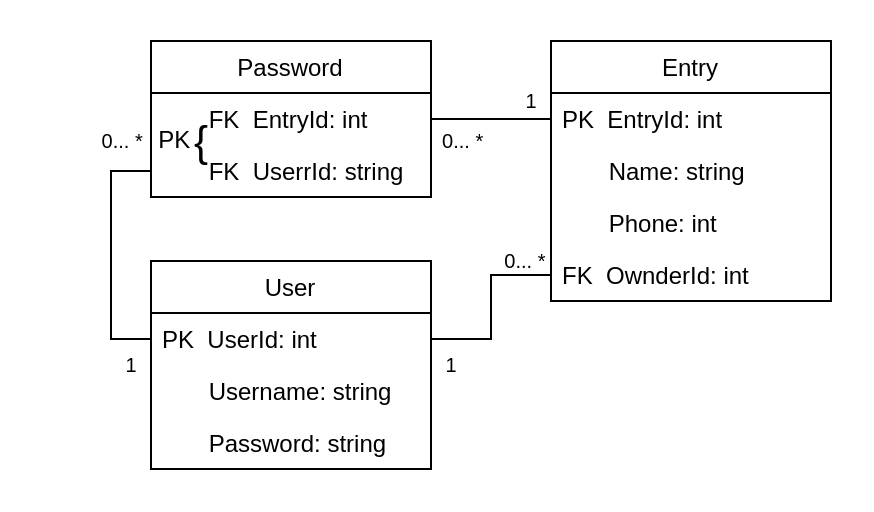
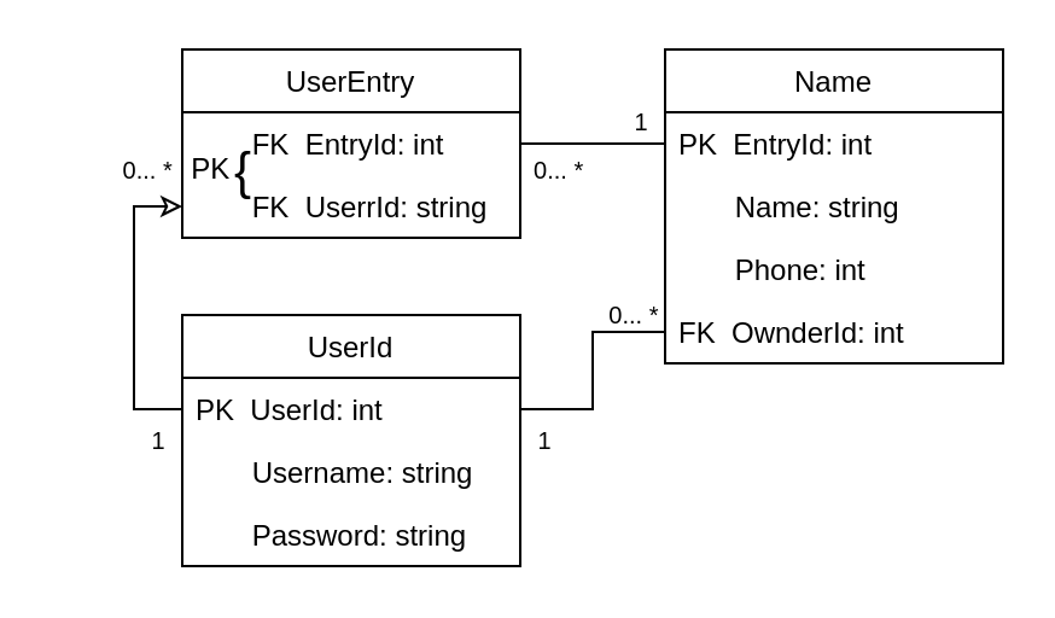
  <mxCell id="0" />
  <mxCell id="1" parent="0" />
- <mxCell id="2" value="Password" style="swimlane;fontStyle=0;childLayout=stackLayout;horizontal=1;startSize=26;fillColor=none;horizontalStack=0;resizeParent=1;resizeParentMax=0;resizeLast=0;collapsible=1;marginBottom=0;" parent="1" vertex="1"><mxGeometry x="75" y="20" width="140" height="78" as="geometry" /></mxCell>
+ <mxCell id="2" value="UserEntry" style="swimlane;fontStyle=0;childLayout=stackLayout;horizontal=1;startSize=26;fillColor=none;horizontalStack=0;resizeParent=1;resizeParentMax=0;resizeLast=0;collapsible=1;marginBottom=0;" parent="1" vertex="1"><mxGeometry x="75" y="20" width="140" height="78" as="geometry" /></mxCell>
  <mxCell id="3" value="       FK  EntryId: int" style="text;strokeColor=none;fillColor=none;align=left;verticalAlign=top;spacingLeft=4;spacingRight=4;overflow=hidden;rotatable=0;points=[[0,0.5],[1,0.5]];portConstraint=eastwest;" parent="2" vertex="1"><mxGeometry y="26" width="140" height="26" as="geometry" /></mxCell>
  <mxCell id="4" value="       FK  UserrId: string" style="text;strokeColor=none;fillColor=none;align=left;verticalAlign=top;spacingLeft=4;spacingRight=4;overflow=hidden;rotatable=0;points=[[0,0.5],[1,0.5]];portConstraint=eastwest;" parent="2" vertex="1"><mxGeometry y="52" width="140" height="26" as="geometry" /></mxCell>
  <mxCell id="5" value="&lt;font style=&quot;font-size: 21px&quot;&gt;&amp;nbsp; &amp;nbsp; &amp;nbsp; &amp;nbsp; &amp;nbsp; &amp;nbsp; {&lt;/font&gt;" style="text;html=1;align=center;verticalAlign=middle;resizable=0;points=[];autosize=1;strokeColor=none;" parent="1" vertex="1"><mxGeometry x="20" y="60" width="90" height="20" as="geometry" /></mxCell>
- <mxCell id="6" value="User" style="swimlane;fontStyle=0;childLayout=stackLayout;horizontal=1;startSize=26;fillColor=none;horizontalStack=0;resizeParent=1;resizeParentMax=0;resizeLast=0;collapsible=1;marginBottom=0;" parent="1" vertex="1"><mxGeometry x="75" y="130" width="140" height="104" as="geometry" /></mxCell>
+ <mxCell id="6" value="UserId" style="swimlane;fontStyle=0;childLayout=stackLayout;horizontal=1;startSize=26;fillColor=none;horizontalStack=0;resizeParent=1;resizeParentMax=0;resizeLast=0;collapsible=1;marginBottom=0;" parent="1" vertex="1"><mxGeometry x="75" y="130" width="140" height="104" as="geometry" /></mxCell>
  <mxCell id="7" value="PK  UserId: int" style="text;strokeColor=none;fillColor=none;align=left;verticalAlign=top;spacingLeft=4;spacingRight=4;overflow=hidden;rotatable=0;points=[[0,0.5],[1,0.5]];portConstraint=eastwest;" parent="6" vertex="1"><mxGeometry y="26" width="140" height="26" as="geometry" /></mxCell>
  <mxCell id="8" value="       Username: string" style="text;strokeColor=none;fillColor=none;align=left;verticalAlign=top;spacingLeft=4;spacingRight=4;overflow=hidden;rotatable=0;points=[[0,0.5],[1,0.5]];portConstraint=eastwest;" parent="6" vertex="1"><mxGeometry y="52" width="140" height="26" as="geometry" /></mxCell>
  <mxCell id="9" value="       Password: string" style="text;strokeColor=none;fillColor=none;align=left;verticalAlign=top;spacingLeft=4;spacingRight=4;overflow=hidden;rotatable=0;points=[[0,0.5],[1,0.5]];portConstraint=eastwest;" parent="6" vertex="1"><mxGeometry y="78" width="140" height="26" as="geometry" /></mxCell>
- <mxCell id="10" value="Entry" style="swimlane;fontStyle=0;childLayout=stackLayout;horizontal=1;startSize=26;fillColor=none;horizontalStack=0;resizeParent=1;resizeParentMax=0;resizeLast=0;collapsible=1;marginBottom=0;" parent="1" vertex="1"><mxGeometry x="275" y="20" width="140" height="130" as="geometry" /></mxCell>
+ <mxCell id="10" value="Name" style="swimlane;fontStyle=0;childLayout=stackLayout;horizontal=1;startSize=26;fillColor=none;horizontalStack=0;resizeParent=1;resizeParentMax=0;resizeLast=0;collapsible=1;marginBottom=0;" parent="1" vertex="1"><mxGeometry x="275" y="20" width="140" height="130" as="geometry" /></mxCell>
  <mxCell id="11" value="PK  EntryId: int" style="text;strokeColor=none;fillColor=none;align=left;verticalAlign=top;spacingLeft=4;spacingRight=4;overflow=hidden;rotatable=0;points=[[0,0.5],[1,0.5]];portConstraint=eastwest;" parent="10" vertex="1"><mxGeometry y="26" width="140" height="26" as="geometry" /></mxCell>
  <mxCell id="12" value="       Name: string" style="text;strokeColor=none;fillColor=none;align=left;verticalAlign=top;spacingLeft=4;spacingRight=4;overflow=hidden;rotatable=0;points=[[0,0.5],[1,0.5]];portConstraint=eastwest;" parent="10" vertex="1"><mxGeometry y="52" width="140" height="26" as="geometry" /></mxCell>
  <mxCell id="13" value="       Phone: int" style="text;strokeColor=none;fillColor=none;align=left;verticalAlign=top;spacingLeft=4;spacingRight=4;overflow=hidden;rotatable=0;points=[[0,0.5],[1,0.5]];portConstraint=eastwest;" parent="10" vertex="1"><mxGeometry y="78" width="140" height="26" as="geometry" /></mxCell>
  <mxCell id="14" value="FK  OwnderId: int" style="text;strokeColor=none;fillColor=none;align=left;verticalAlign=top;spacingLeft=4;spacingRight=4;overflow=hidden;rotatable=0;points=[[0,0.5],[1,0.5]];portConstraint=eastwest;" parent="10" vertex="1"><mxGeometry y="104" width="140" height="26" as="geometry" /></mxCell>
  <mxCell id="15" value="&amp;nbsp; &amp;nbsp; &amp;nbsp; &amp;nbsp; &amp;nbsp; &amp;nbsp; &amp;nbsp; PK&amp;nbsp;" style="text;html=1;align=center;verticalAlign=middle;resizable=0;points=[];autosize=1;strokeColor=none;" parent="1" vertex="1"><mxGeometry x="25" y="60" width="80" height="20" as="geometry" /></mxCell>
- <mxCell id="16" style="edgeStyle=orthogonalEdgeStyle;rounded=0;orthogonalLoop=1;jettySize=auto;html=1;exitX=0;exitY=0.5;exitDx=0;exitDy=0;entryX=0;entryY=0.5;entryDx=0;entryDy=0;endArrow=none;endFill=0;" parent="1" source="7" target="4" edge="1"><mxGeometry relative="1" as="geometry" /></mxCell>
+ <mxCell id="16" style="edgeStyle=orthogonalEdgeStyle;rounded=0;orthogonalLoop=1;jettySize=auto;html=1;exitX=0;exitY=0.5;exitDx=0;exitDy=0;entryX=0;entryY=0.5;entryDx=0;entryDy=0;endArrow=classic;endFill=0;" parent="1" source="7" target="4" edge="1"><mxGeometry relative="1" as="geometry" /></mxCell>
  <mxCell id="17" style="edgeStyle=orthogonalEdgeStyle;rounded=0;orthogonalLoop=1;jettySize=auto;html=1;exitX=1;exitY=0.5;exitDx=0;exitDy=0;entryX=0;entryY=0.5;entryDx=0;entryDy=0;endArrow=none;endFill=0;" parent="1" source="7" target="14" edge="1"><mxGeometry relative="1" as="geometry" /></mxCell>
  <mxCell id="18" style="edgeStyle=orthogonalEdgeStyle;rounded=0;orthogonalLoop=1;jettySize=auto;html=1;exitX=1;exitY=0.5;exitDx=0;exitDy=0;entryX=0;entryY=0.5;entryDx=0;entryDy=0;endArrow=none;endFill=0;" parent="1" source="3" target="11" edge="1"><mxGeometry relative="1" as="geometry" /></mxCell>
  <mxCell id="19" value="1" style="text;html=1;align=center;verticalAlign=middle;resizable=0;points=[];autosize=1;strokeColor=none;fontSize=10;" parent="1" vertex="1"><mxGeometry x="255" y="40" width="20" height="20" as="geometry" /></mxCell>
  <mxCell id="20" value="0... *&amp;nbsp; &amp;nbsp;" style="text;html=1;align=center;verticalAlign=middle;resizable=0;points=[];autosize=1;strokeColor=none;fontSize=10;" parent="1" vertex="1"><mxGeometry x="215" y="60" width="40" height="20" as="geometry" /></mxCell>
  <mxCell id="21" value="1" style="text;html=1;align=center;verticalAlign=middle;resizable=0;points=[];autosize=1;strokeColor=none;fontSize=10;" parent="1" vertex="1"><mxGeometry x="55" y="172" width="20" height="20" as="geometry" /></mxCell>
  <mxCell id="22" value="&amp;nbsp; &amp;nbsp; 0... *" style="text;html=1;align=center;verticalAlign=middle;resizable=0;points=[];autosize=1;strokeColor=none;fontSize=10;" parent="1" vertex="1"><mxGeometry x="30" y="60" width="50" height="20" as="geometry" /></mxCell>
  <mxCell id="23" value="1" style="text;html=1;align=center;verticalAlign=middle;resizable=0;points=[];autosize=1;strokeColor=none;fontSize=10;" parent="1" vertex="1"><mxGeometry x="215" y="172" width="20" height="20" as="geometry" /></mxCell>
  <mxCell id="24" value="&amp;nbsp; &amp;nbsp; &amp;nbsp;0... *" style="text;html=1;align=center;verticalAlign=middle;resizable=0;points=[];autosize=1;strokeColor=none;fontSize=10;" parent="1" vertex="1"><mxGeometry x="230" y="120" width="50" height="20" as="geometry" /></mxCell>
